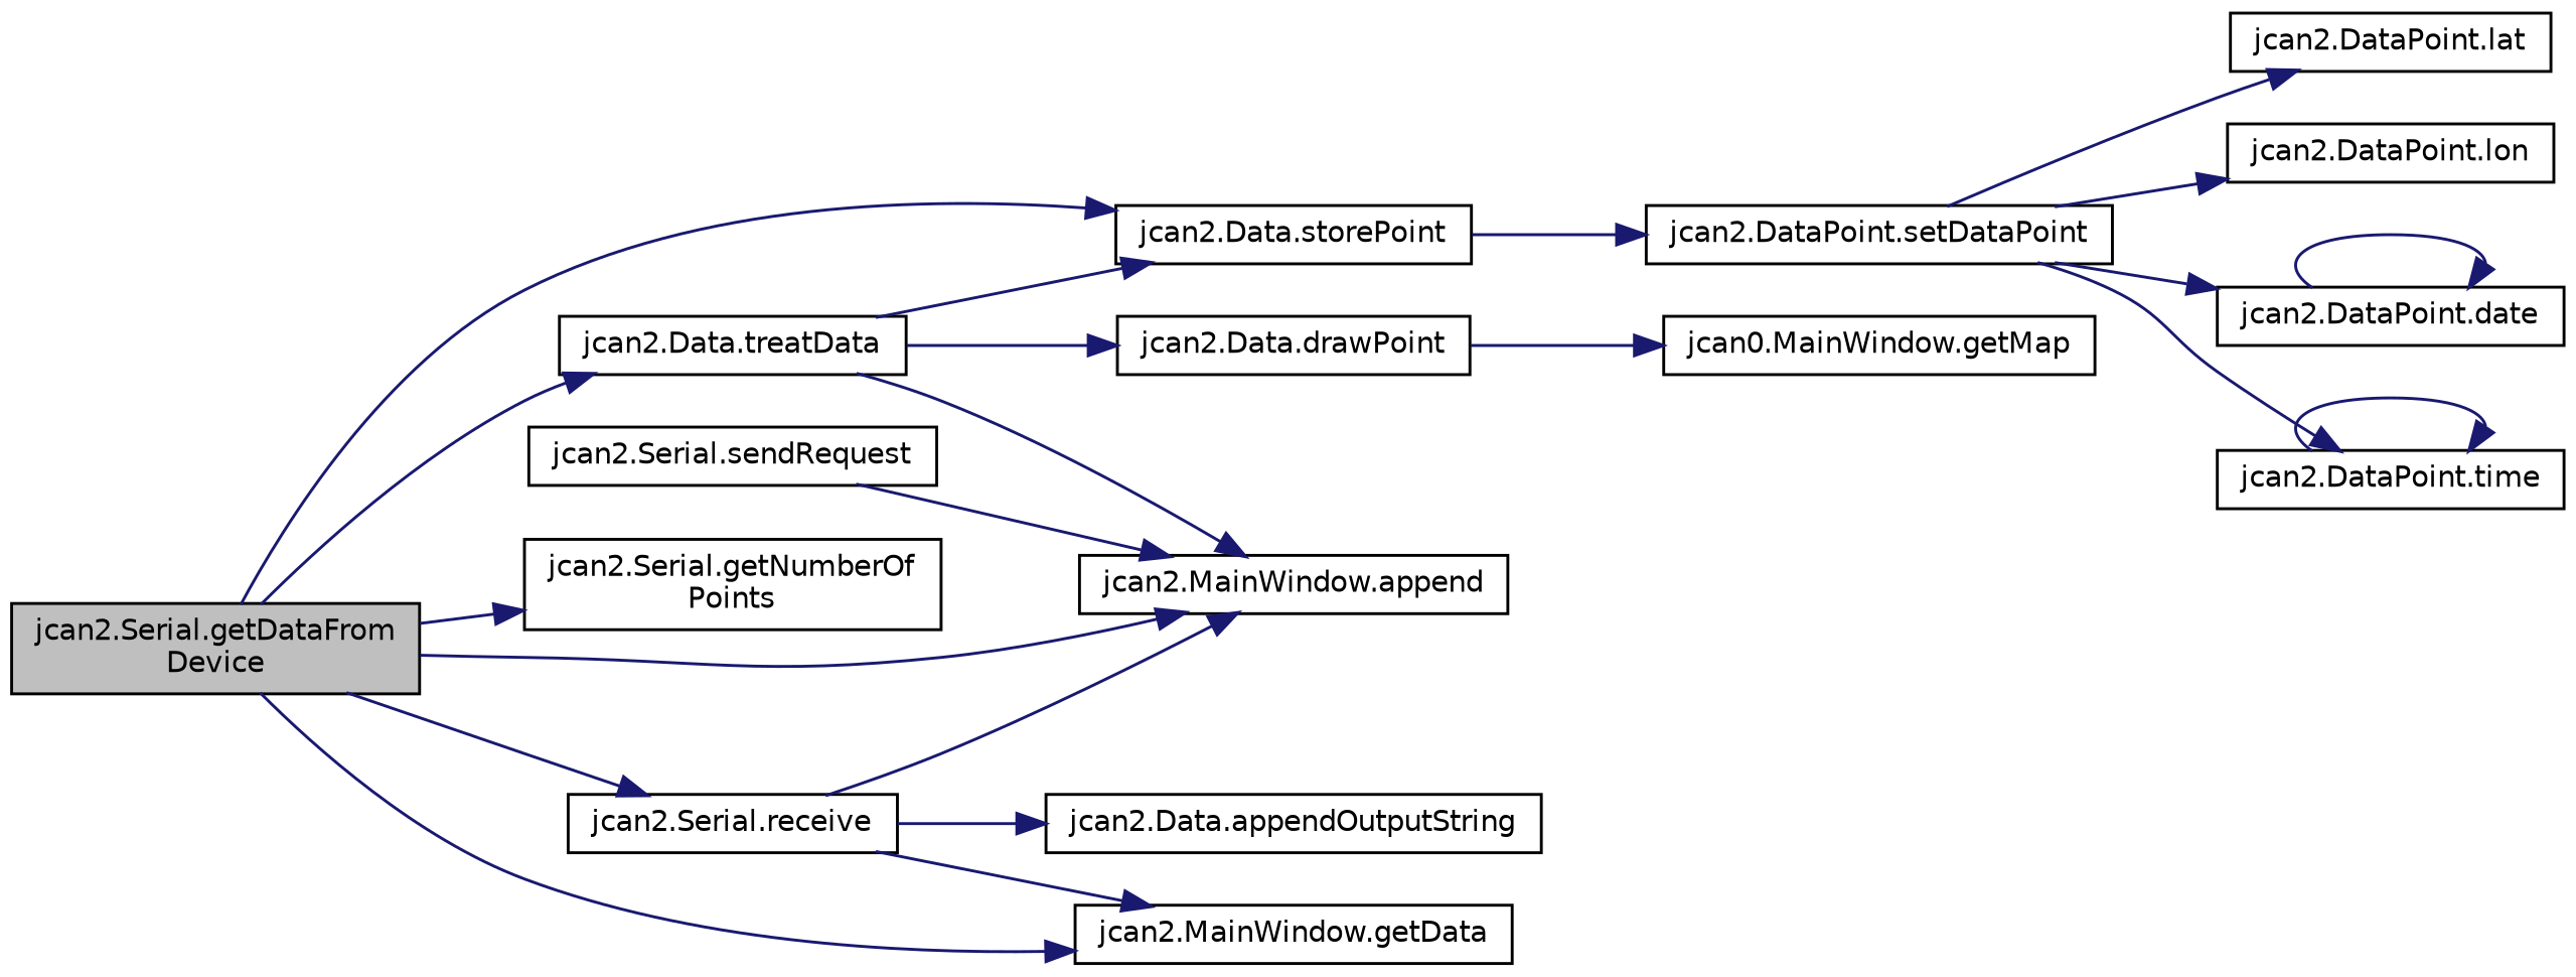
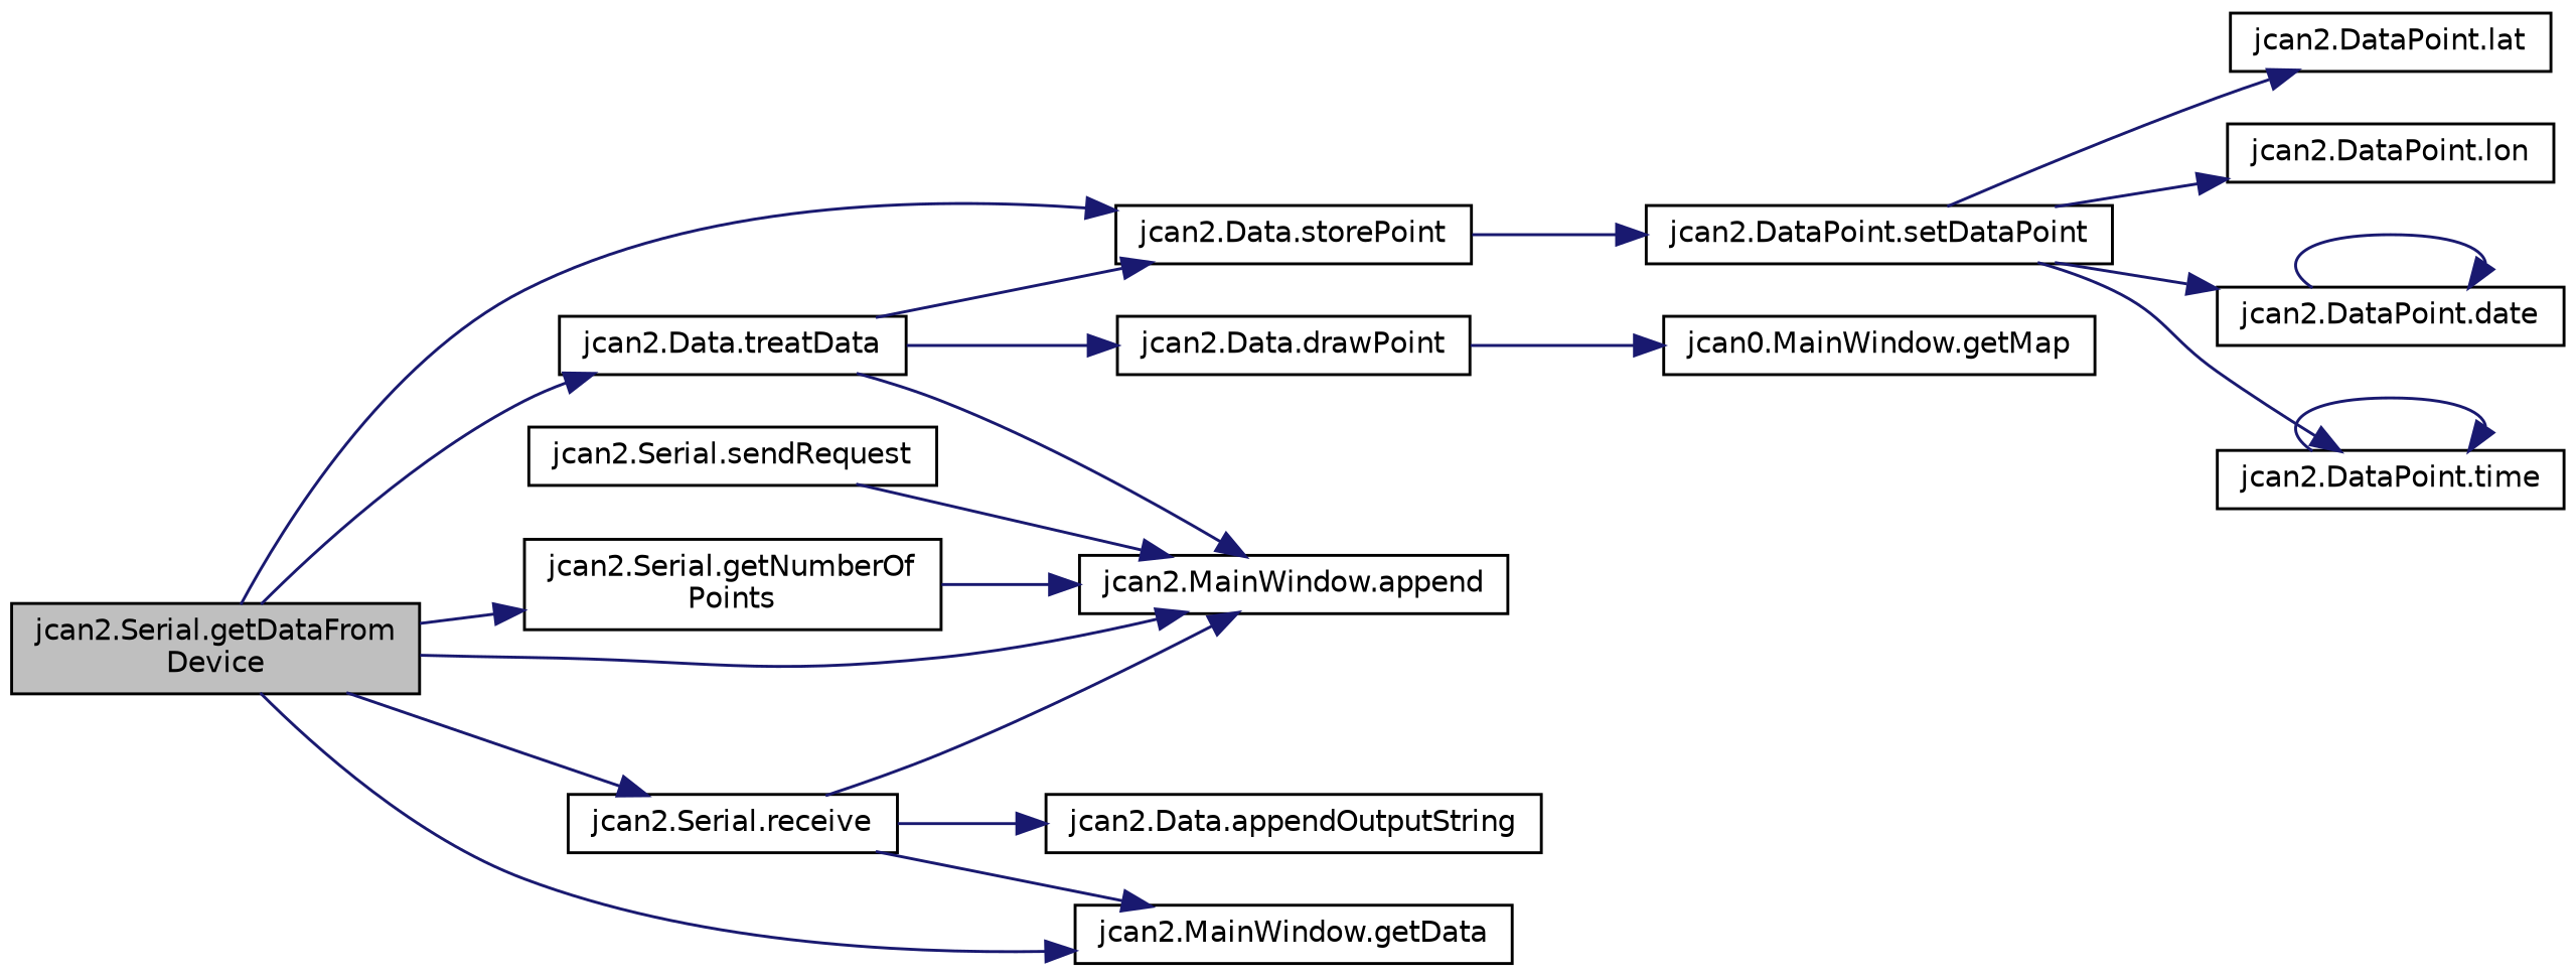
  digraph {
    rankdir=LR
    node [color=black fillcolor=white fontname=Helvetica fontsize=10 shape=record style=filled]
    edge [color=midnightblue fontname=Helvetica fontsize=10 labelfontname=Helvetica labelfontsize=10 style=solid]
    n1 [fillcolor=grey75 fontcolor=black height=0.2 label="jcan2.Serial.getDataFrom\lDevice" width=0.4]
    n2 [height=0.2 label="jcan2.MainWindow.append" width=0.4]
    n3 [height=0.2 label="jcan2.Serial.getNumberOf\lPoints" width=0.4]
    n4 [height=0.2 label="jcan2.Serial.receive" width=0.4]
    n5 [height=0.2 label="jcan2.MainWindow.getData" width=0.4]
    n6 [height=0.2 label="jcan2.Data.treatData" width=0.4]
    n7 [height=0.2 label="jcan2.Data.storePoint" width=0.4]
    n8 [height=0.2 label="jcan2.Serial.sendRequest" width=0.4]
    n9 [height=0.2 label="jcan2.Data.appendOutputString" width=0.4]
    n10 [height=0.2 label="jcan2.Data.drawPoint" width=0.4]
    n11 [height=0.2 label="jcan2.DataPoint.setDataPoint" width=0.4]
    n12 [height=0.2 label="jcan0.MainWindow.getMap" width=0.4]
    n13 [height=0.2 label="jcan2.DataPoint.lat" width=0.4]
    n14 [height=0.2 label="jcan2.DataPoint.lon" width=0.4]
    n15 [height=0.2 label="jcan2.DataPoint.date" width=0.4]
    n16 [height=0.2 label="jcan2.DataPoint.time" width=0.4]
    n1 -> n2
    n1 -> n3
    n1 -> n4
    n1 -> n5
    n1 -> n6
    n1 -> n7
+   n3 -> n2
    n4 -> n2
    n4 -> n5
    n4 -> n9
    n6 -> n2
    n6 -> n7
    n6 -> n10
    n7 -> n11
    n8 -> n2
    n10 -> n12
    n11 -> n13
    n11 -> n14
    n11 -> n15
    n11 -> n16
    n15 -> n15
    n16 -> n16
  }
